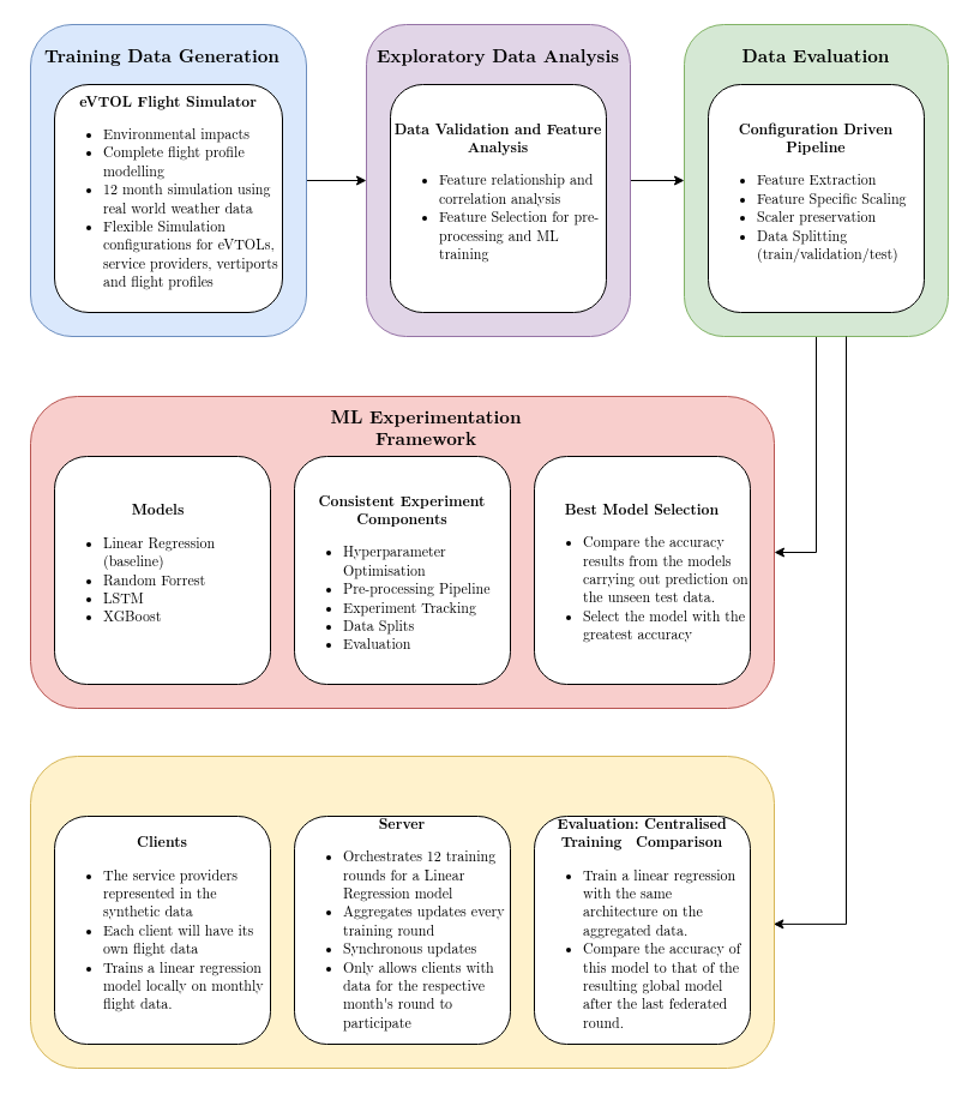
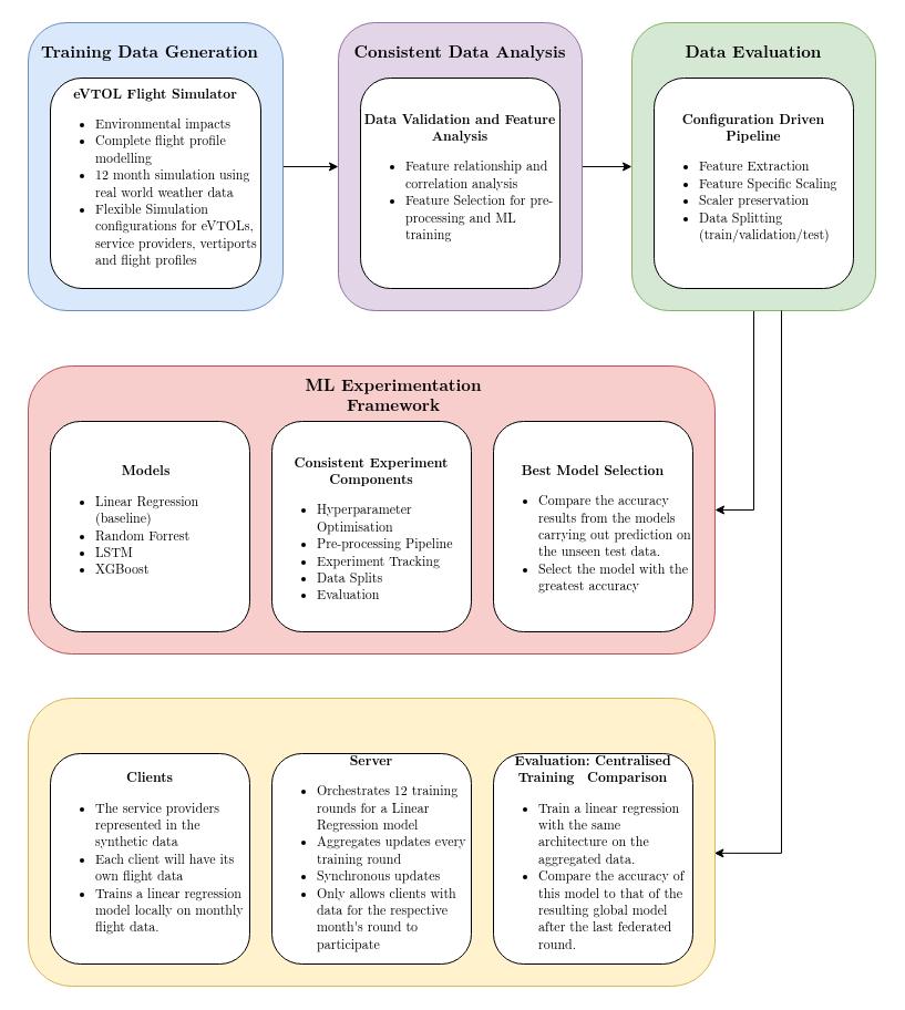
  <mxCell id="0" />
  <mxCell id="1" parent="0" />
  <mxCell id="2" style="edgeStyle=orthogonalEdgeStyle;rounded=0;orthogonalLoop=1;jettySize=auto;html=1;entryX=0;entryY=0.5;entryDx=0;entryDy=0;" edge="1" parent="1" source="3" target="7"><mxGeometry relative="1" as="geometry" /></mxCell>
  <mxCell id="3" value="" style="rounded=1;whiteSpace=wrap;html=1;fillColor=#dae8fc;strokeColor=#6c8ebf;" vertex="1" parent="1"><mxGeometry x="25" y="20" width="230" height="260" as="geometry" /></mxCell>
  <mxCell id="4" value="&lt;b&gt;&lt;font style=&quot;font-size: 15px;&quot;&gt;Training Data Generation&lt;/font&gt;&lt;/b&gt;" style="text;html=1;align=center;verticalAlign=middle;whiteSpace=wrap;rounded=0;fontFamily=Latin Modern roman;fontSource=https%3A%2F%2Ffonts.googleapis.com%2Fcss%3Ffamily%3DLatin%2BModern%2Broman;" vertex="1" parent="1"><mxGeometry x="20" y="30" width="230" height="30" as="geometry" /></mxCell>
  <mxCell id="5" value="&lt;div&gt;&lt;font data-font-src=&quot;https://fonts.googleapis.com/css?family=Latin+Modern+roman&quot; face=&quot;Latin Modern roman&quot;&gt;&lt;b&gt;eVTOL Flight Simulator&lt;/b&gt;&lt;/font&gt;&lt;/div&gt;&lt;div style=&quot;text-align: left;&quot;&gt;&lt;ul&gt;&lt;li&gt;&lt;font data-font-src=&quot;https://fonts.googleapis.com/css?family=Latin+Modern+roman&quot; face=&quot;Latin Modern roman&quot;&gt;Environmental impacts&lt;/font&gt;&lt;/li&gt;&lt;li&gt;&lt;font data-font-src=&quot;https://fonts.googleapis.com/css?family=Latin+Modern+roman&quot; face=&quot;Latin Modern roman&quot;&gt;Complete flight profile modelling&lt;/font&gt;&lt;/li&gt;&lt;li&gt;&lt;font data-font-src=&quot;https://fonts.googleapis.com/css?family=Latin+Modern+roman&quot; face=&quot;Latin Modern roman&quot;&gt;12 month simulation using real world weather data&lt;/font&gt;&lt;/li&gt;&lt;li&gt;&lt;font data-font-src=&quot;https://fonts.googleapis.com/css?family=Latin+Modern+roman&quot; face=&quot;Latin Modern roman&quot;&gt;Flexible Simulation configurations for eVTOLs, service providers, vertiports and flight profiles&lt;/font&gt;&lt;/li&gt;&lt;/ul&gt;&lt;/div&gt;" style="rounded=1;whiteSpace=wrap;html=1;align=center;" vertex="1" parent="1"><mxGeometry x="45" y="70" width="190" height="190" as="geometry" /></mxCell>
  <mxCell id="6" style="edgeStyle=orthogonalEdgeStyle;rounded=0;orthogonalLoop=1;jettySize=auto;html=1;entryX=0;entryY=0.5;entryDx=0;entryDy=0;" edge="1" parent="1" source="7" target="11"><mxGeometry relative="1" as="geometry" /></mxCell>
  <mxCell id="7" value="" style="rounded=1;whiteSpace=wrap;html=1;fillColor=#e1d5e7;strokeColor=#9673a6;" vertex="1" parent="1"><mxGeometry x="305" y="20" width="220" height="260" as="geometry" /></mxCell>
- <mxCell id="8" value="&lt;b&gt;&lt;font style=&quot;font-size: 15px;&quot;&gt;Exploratory Data Analysis&lt;/font&gt;&lt;/b&gt;" style="text;html=1;align=center;verticalAlign=middle;whiteSpace=wrap;rounded=0;fontFamily=Latin Modern roman;fontSource=https%3A%2F%2Ffonts.googleapis.com%2Fcss%3Ffamily%3DLatin%2BModern%2Broman;" vertex="1" parent="1"><mxGeometry x="300" y="30" width="230" height="30" as="geometry" /></mxCell>
+ <mxCell id="8" value="&lt;b&gt;&lt;font style=&quot;font-size: 15px;&quot;&gt;Consistent Data Analysis&lt;/font&gt;&lt;/b&gt;" style="text;html=1;align=center;verticalAlign=middle;whiteSpace=wrap;rounded=0;fontFamily=Latin Modern roman;fontSource=https%3A%2F%2Ffonts.googleapis.com%2Fcss%3Ffamily%3DLatin%2BModern%2Broman;" vertex="1" parent="1"><mxGeometry x="300" y="30" width="230" height="30" as="geometry" /></mxCell>
  <mxCell id="9" value="&lt;div&gt;&lt;span style=&quot;background-color: transparent; color: light-dark(rgb(0, 0, 0), rgb(255, 255, 255)); text-align: left;&quot;&gt;&lt;font data-font-src=&quot;https://fonts.googleapis.com/css?family=Latin+Modern+roman&quot; face=&quot;Latin Modern roman&quot;&gt;&lt;b&gt;Data Validation and Feature Analysis&lt;/b&gt;&lt;/font&gt;&lt;/span&gt;&lt;/div&gt;&lt;div style=&quot;text-align: left;&quot;&gt;&lt;ul&gt;&lt;li&gt;&lt;font data-font-src=&quot;https://fonts.googleapis.com/css?family=Latin+Modern+roman&quot; face=&quot;Latin Modern roman&quot;&gt;Feature relationship and correlation analysis&lt;/font&gt;&lt;/li&gt;&lt;li&gt;&lt;font data-font-src=&quot;https://fonts.googleapis.com/css?family=Latin+Modern+roman&quot; face=&quot;Latin Modern roman&quot;&gt;Feature Selection for pre-processing and ML training&lt;/font&gt;&lt;/li&gt;&lt;/ul&gt;&lt;/div&gt;" style="rounded=1;whiteSpace=wrap;html=1;align=center;" vertex="1" parent="1"><mxGeometry x="325" y="70" width="180" height="190" as="geometry" /></mxCell>
  <mxCell id="10" style="edgeStyle=orthogonalEdgeStyle;rounded=0;orthogonalLoop=1;jettySize=auto;html=1;entryX=1;entryY=0.5;entryDx=0;entryDy=0;" edge="1" parent="1" source="11" target="14"><mxGeometry relative="1" as="geometry" /></mxCell>
  <mxCell id="11" value="" style="rounded=1;whiteSpace=wrap;html=1;fillColor=#d5e8d4;strokeColor=#82b366;" vertex="1" parent="1"><mxGeometry x="570" y="20" width="220" height="260" as="geometry" /></mxCell>
  <mxCell id="12" value="&lt;b&gt;&lt;font style=&quot;font-size: 15px;&quot;&gt;Data Evaluation&lt;/font&gt;&lt;/b&gt;" style="text;html=1;align=center;verticalAlign=middle;whiteSpace=wrap;rounded=0;fontFamily=Latin Modern roman;fontSource=https%3A%2F%2Ffonts.googleapis.com%2Fcss%3Ffamily%3DLatin%2BModern%2Broman;" vertex="1" parent="1"><mxGeometry x="565" y="30" width="230" height="30" as="geometry" /></mxCell>
  <mxCell id="13" value="&lt;div style=&quot;&quot;&gt;&lt;font face=&quot;Latin Modern roman&quot;&gt;&lt;b&gt;Configuration Driven Pipeline&lt;/b&gt;&lt;/font&gt;&lt;/div&gt;&lt;div style=&quot;text-align: left;&quot;&gt;&lt;ul&gt;&lt;li&gt;&lt;font face=&quot;Latin Modern roman&quot;&gt;Feature Extraction&lt;/font&gt;&lt;/li&gt;&lt;li&gt;&lt;font face=&quot;Latin Modern roman&quot;&gt;Feature Specific Scaling&amp;nbsp;&lt;/font&gt;&lt;/li&gt;&lt;li&gt;&lt;font face=&quot;Latin Modern roman&quot;&gt;Scaler preservation&lt;/font&gt;&lt;/li&gt;&lt;li&gt;&lt;font face=&quot;Latin Modern roman&quot;&gt;Data Splitting (train/validation/test)&lt;/font&gt;&lt;/li&gt;&lt;/ul&gt;&lt;/div&gt;" style="rounded=1;whiteSpace=wrap;html=1;align=center;" vertex="1" parent="1"><mxGeometry x="590" y="70" width="180" height="190" as="geometry" /></mxCell>
  <mxCell id="14" value="" style="rounded=1;whiteSpace=wrap;html=1;fillColor=#f8cecc;strokeColor=#b85450;" vertex="1" parent="1"><mxGeometry x="25" y="330" width="620" height="260" as="geometry" /></mxCell>
  <mxCell id="15" value="&lt;b&gt;&lt;font style=&quot;font-size: 15px;&quot;&gt;ML Experimentation Framework&lt;/font&gt;&lt;/b&gt;" style="text;html=1;align=center;verticalAlign=middle;whiteSpace=wrap;rounded=0;fontFamily=Latin Modern roman;fontSource=https%3A%2F%2Ffonts.googleapis.com%2Fcss%3Ffamily%3DLatin%2BModern%2Broman;" vertex="1" parent="1"><mxGeometry x="240" y="340" width="230" height="30" as="geometry" /></mxCell>
  <mxCell id="16" value="&lt;div style=&quot;&quot;&gt;&lt;div style=&quot;text-align: left;&quot;&gt;&lt;div style=&quot;text-align: center;&quot;&gt;&lt;span style=&quot;font-family: &amp;quot;Latin Modern roman&amp;quot;; text-align: left; background-color: transparent; color: light-dark(rgb(0, 0, 0), rgb(255, 255, 255));&quot;&gt;&lt;b&gt;Models&amp;nbsp;&lt;/b&gt;&lt;/span&gt;&lt;/div&gt;&lt;div&gt;&lt;ul&gt;&lt;li&gt;&lt;font face=&quot;Latin Modern roman&quot;&gt;Linear Regression (baseline)&lt;/font&gt;&lt;/li&gt;&lt;li&gt;&lt;font face=&quot;Latin Modern roman&quot;&gt;Random Forrest&lt;/font&gt;&lt;/li&gt;&lt;li&gt;&lt;font face=&quot;Latin Modern roman&quot;&gt;LSTM&lt;/font&gt;&lt;/li&gt;&lt;li&gt;&lt;font face=&quot;Latin Modern roman&quot;&gt;XGBoost&lt;/font&gt;&lt;/li&gt;&lt;/ul&gt;&lt;/div&gt;&lt;/div&gt;&lt;/div&gt;" style="rounded=1;whiteSpace=wrap;html=1;align=center;" vertex="1" parent="1"><mxGeometry x="45" y="380" width="180" height="190" as="geometry" /></mxCell>
  <mxCell id="17" value="" style="rounded=1;whiteSpace=wrap;html=1;fillColor=#fff2cc;strokeColor=#d6b656;" vertex="1" parent="1"><mxGeometry x="25" y="630" width="620" height="260" as="geometry" /></mxCell>
  <mxCell id="18" value="&lt;div style=&quot;&quot;&gt;&lt;font face=&quot;Latin Modern roman&quot;&gt;&lt;b&gt;Server&lt;/b&gt;&lt;/font&gt;&lt;/div&gt;&lt;div style=&quot;text-align: left;&quot;&gt;&lt;ul&gt;&lt;li&gt;&lt;font face=&quot;Latin Modern roman&quot;&gt;Orchestrates 12 training rounds for a Linear Regression model&lt;/font&gt;&lt;/li&gt;&lt;li&gt;&lt;font face=&quot;Latin Modern roman&quot;&gt;Aggregates updates every training round&lt;/font&gt;&lt;/li&gt;&lt;li&gt;&lt;font face=&quot;Latin Modern roman&quot;&gt;Synchronous updates&lt;/font&gt;&lt;/li&gt;&lt;li&gt;&lt;font face=&quot;Latin Modern roman&quot;&gt;Only allows clients with data for the respective month's round to participate&lt;/font&gt;&lt;/li&gt;&lt;/ul&gt;&lt;/div&gt;" style="rounded=1;whiteSpace=wrap;html=1;align=center;" vertex="1" parent="1"><mxGeometry x="245" y="680" width="180" height="190" as="geometry" /></mxCell>
  <mxCell id="19" value="&lt;div style=&quot;&quot;&gt;&lt;span style=&quot;font-family: &amp;quot;Latin Modern roman&amp;quot;; text-align: left; background-color: transparent; color: light-dark(rgb(0, 0, 0), rgb(255, 255, 255));&quot;&gt;&lt;b&gt;Clients&lt;/b&gt;&lt;/span&gt;&lt;/div&gt;&lt;div style=&quot;text-align: left;&quot;&gt;&lt;ul&gt;&lt;li&gt;&lt;font face=&quot;Latin Modern roman&quot;&gt;The service providers represented in the synthetic data&lt;/font&gt;&lt;/li&gt;&lt;li&gt;&lt;font face=&quot;Latin Modern roman&quot;&gt;Each client will have its own flight data&lt;/font&gt;&lt;/li&gt;&lt;li&gt;&lt;font face=&quot;Latin Modern roman&quot;&gt;Trains a linear regression model locally on monthly flight data.&lt;/font&gt;&lt;/li&gt;&lt;/ul&gt;&lt;/div&gt;" style="rounded=1;whiteSpace=wrap;html=1;align=center;" vertex="1" parent="1"><mxGeometry x="45" y="680" width="180" height="190" as="geometry" /></mxCell>
  <mxCell id="20" value="&lt;div style=&quot;&quot;&gt;&lt;div style=&quot;text-align: left;&quot;&gt;&lt;div style=&quot;text-align: center;&quot;&gt;&lt;font data-font-src=&quot;https://fonts.googleapis.com/css?family=Latin+Modern+roman&quot; face=&quot;Latin Modern roman&quot;&gt;&lt;br&gt;&lt;/font&gt;&lt;/div&gt;&lt;div&gt;&lt;div style=&quot;text-align: center;&quot;&gt;&lt;span style=&quot;text-align: left; background-color: transparent; color: light-dark(rgb(0, 0, 0), rgb(255, 255, 255));&quot;&gt;&lt;b&gt;&lt;font data-font-src=&quot;https://fonts.googleapis.com/css?family=Latin+Modern+roman&quot; face=&quot;Latin Modern roman&quot;&gt;Consistent Experiment Components&lt;/font&gt;&lt;/b&gt;&lt;/span&gt;&lt;/div&gt;&lt;div&gt;&lt;ul&gt;&lt;li&gt;&lt;font data-font-src=&quot;https://fonts.googleapis.com/css?family=Latin+Modern+roman&quot; face=&quot;Latin Modern roman&quot;&gt;Hyperparameter Optimisation&lt;/font&gt;&lt;/li&gt;&lt;li&gt;&lt;font data-font-src=&quot;https://fonts.googleapis.com/css?family=Latin+Modern+roman&quot; face=&quot;Latin Modern roman&quot;&gt;Pre-processing Pipeline&lt;/font&gt;&lt;/li&gt;&lt;li&gt;&lt;font data-font-src=&quot;https://fonts.googleapis.com/css?family=Latin+Modern+roman&quot; face=&quot;Latin Modern roman&quot;&gt;Experiment Tracking&lt;/font&gt;&lt;/li&gt;&lt;li&gt;&lt;font data-font-src=&quot;https://fonts.googleapis.com/css?family=Latin+Modern+roman&quot; face=&quot;Latin Modern roman&quot;&gt;Data Splits&lt;/font&gt;&lt;/li&gt;&lt;li&gt;&lt;font data-font-src=&quot;https://fonts.googleapis.com/css?family=Latin+Modern+roman&quot; face=&quot;Latin Modern roman&quot;&gt;Evaluation&amp;nbsp;&lt;/font&gt;&lt;/li&gt;&lt;/ul&gt;&lt;/div&gt;&lt;/div&gt;&lt;/div&gt;&lt;/div&gt;" style="rounded=1;whiteSpace=wrap;html=1;align=center;" vertex="1" parent="1"><mxGeometry x="245" y="380" width="180" height="190" as="geometry" /></mxCell>
  <mxCell id="21" value="&lt;div style=&quot;&quot;&gt;&lt;div style=&quot;text-align: left;&quot;&gt;&lt;div style=&quot;text-align: center;&quot;&gt;&lt;br&gt;&lt;/div&gt;&lt;div&gt;&lt;div style=&quot;text-align: center;&quot;&gt;&lt;font face=&quot;Latin Modern roman&quot;&gt;&lt;b&gt;Best Model Selection&lt;/b&gt;&lt;/font&gt;&lt;/div&gt;&lt;div&gt;&lt;ul&gt;&lt;li&gt;&lt;font data-font-src=&quot;https://fonts.googleapis.com/css?family=Latin+Modern+roman&quot; face=&quot;Latin Modern roman&quot;&gt;Compare the accuracy results from the models carrying out prediction on the unseen test data.&lt;/font&gt;&lt;/li&gt;&lt;li&gt;&lt;font data-font-src=&quot;https://fonts.googleapis.com/css?family=Latin+Modern+roman&quot; face=&quot;Latin Modern roman&quot;&gt;Select the model with the greatest accuracy&lt;/font&gt;&lt;/li&gt;&lt;/ul&gt;&lt;/div&gt;&lt;/div&gt;&lt;/div&gt;&lt;/div&gt;" style="rounded=1;whiteSpace=wrap;html=1;align=center;" vertex="1" parent="1"><mxGeometry x="445" y="380" width="180" height="190" as="geometry" /></mxCell>
  <mxCell id="22" value="&lt;div style=&quot;&quot;&gt;&lt;font face=&quot;Latin Modern roman&quot;&gt;&lt;b&gt;Evaluation: Centralised Training&amp;nbsp; Comparison&lt;/b&gt;&lt;/font&gt;&lt;/div&gt;&lt;div style=&quot;text-align: left;&quot;&gt;&lt;ul&gt;&lt;li&gt;&lt;font face=&quot;Latin Modern roman&quot;&gt;Train a linear regression with the same architecture on the aggregated data.&lt;/font&gt;&lt;/li&gt;&lt;li&gt;&lt;font face=&quot;Latin Modern roman&quot;&gt;Compare the accuracy of this model to that of the resulting global model after the last federated round.&lt;/font&gt;&lt;/li&gt;&lt;/ul&gt;&lt;/div&gt;" style="rounded=1;whiteSpace=wrap;html=1;align=center;" vertex="1" parent="1"><mxGeometry x="445" y="680" width="180" height="190" as="geometry" /></mxCell>
  <mxCell id="23" style="edgeStyle=orthogonalEdgeStyle;rounded=0;orthogonalLoop=1;jettySize=auto;html=1;entryX=0.999;entryY=0.538;entryDx=0;entryDy=0;entryPerimeter=0;" edge="1" parent="1" source="11" target="17"><mxGeometry relative="1" as="geometry"><Array as="points"><mxPoint x="705" y="770" /></Array></mxGeometry></mxCell>
